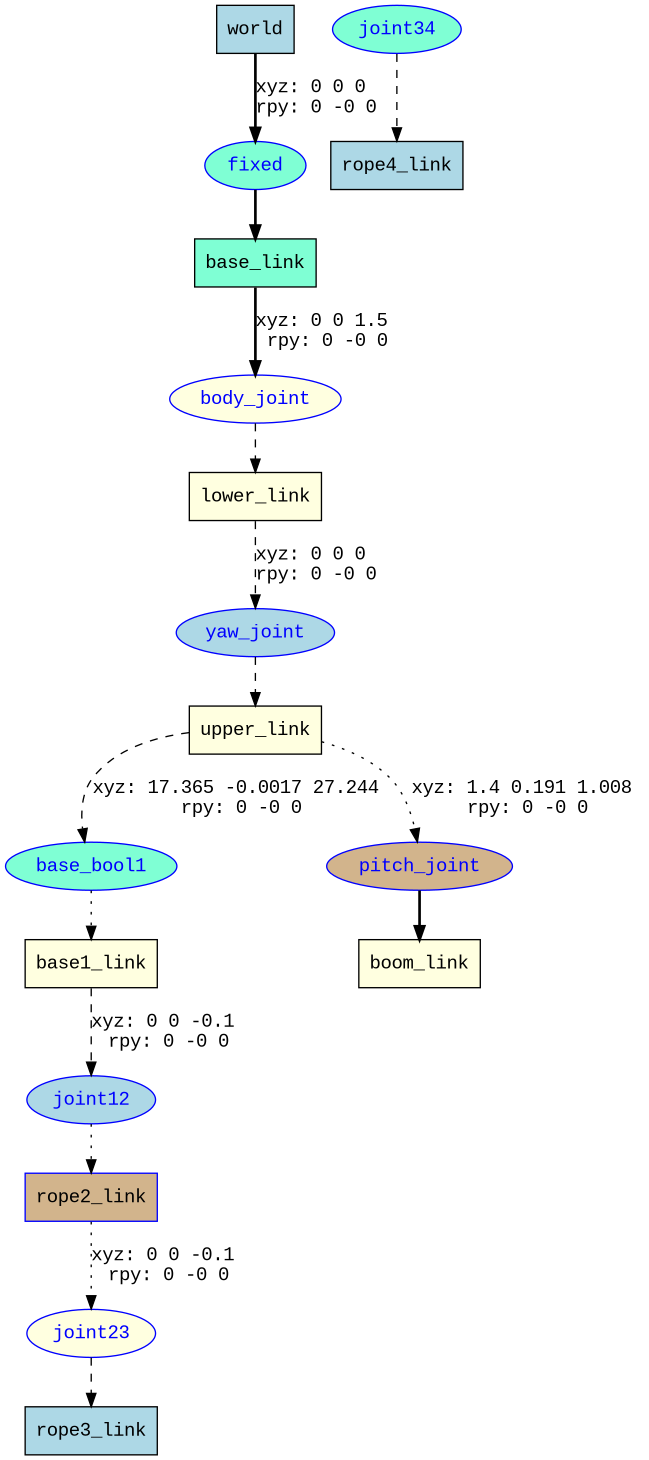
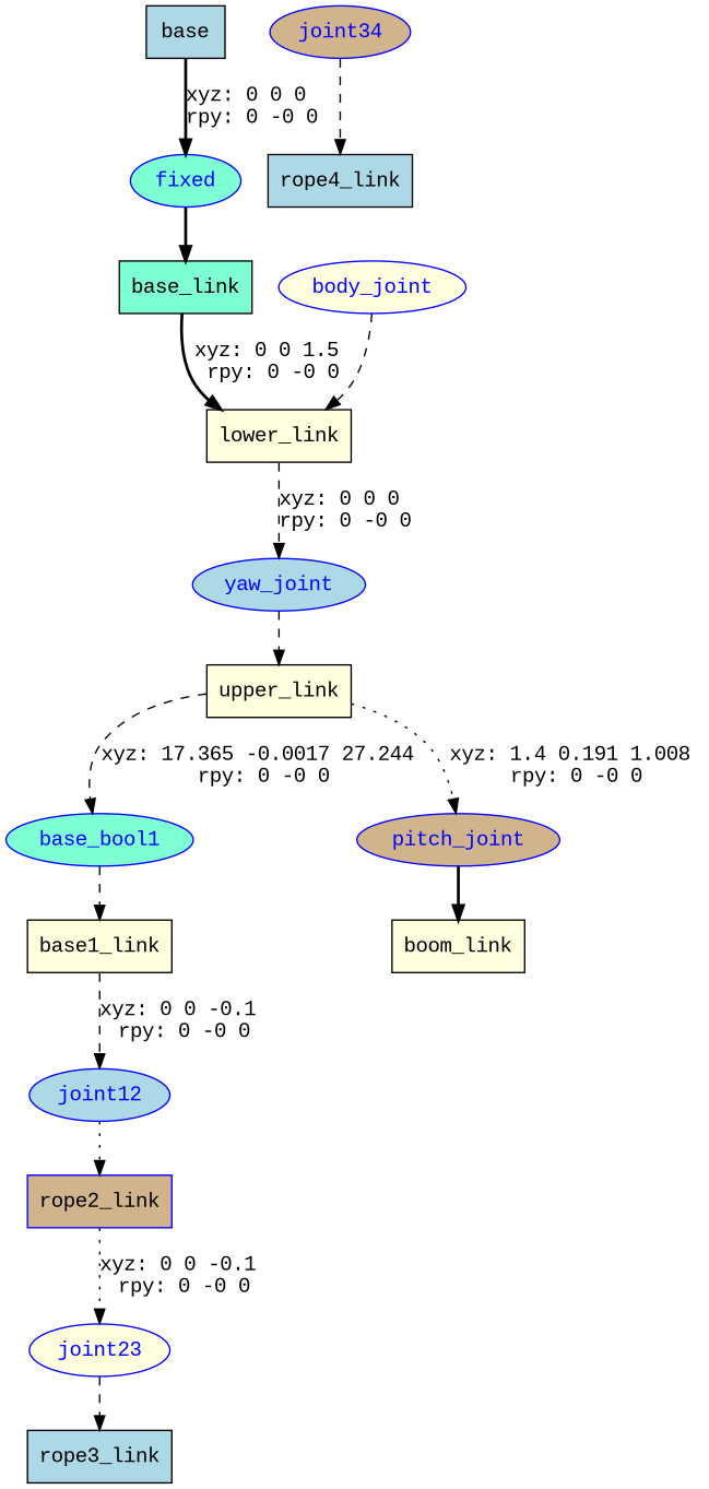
  digraph {
    fontname="Liberation Mono"
    node [fillcolor=lightyellow fontname="Liberation Mono" shape=box style=filled color=blue]
    edge [fontname="Liberation Mono" style=dashed]
-   n1 [fillcolor=lightblue label=world color=""]
+   n1 [fillcolor=lightblue label=base color=""]
    fixed [fillcolor=aquamarine fontcolor=blue shape=ellipse]
    n3 [fillcolor=aquamarine label=base_link color=""]
    body_joint [fontcolor=blue shape=ellipse]
    n5 [label=lower_link color=""]
    yaw_joint [fillcolor=lightblue fontcolor=blue shape=ellipse]
    n7 [label=upper_link color=""]
    n8 [fillcolor=aquamarine fontcolor=blue label=base_bool1 shape=ellipse]
    pitch_joint [fillcolor=tan fontcolor=blue shape=ellipse]
    n10 [label=base1_link color=""]
    n11 [label=boom_link color=""]
    joint12 [fillcolor=lightblue fontcolor=blue shape=ellipse]
    n13 [fillcolor=tan label=rope2_link]
    joint23 [fontcolor=blue shape=ellipse]
    n15 [fillcolor=lightblue label=rope3_link color=""]
-   joint34 [fillcolor=aquamarine fontcolor=blue shape=ellipse]
+   joint34 [fillcolor=tan fontcolor=blue shape=ellipse]
    n17 [fillcolor=lightblue label=rope4_link color=""]
    n1 -> fixed [label="xyz: 0 0 0 \nrpy: 0 -0 0" style=bold]
    fixed -> n3 [style=bold]
-   n3 -> body_joint [label="xyz: 0 0 1.5 \nrpy: 0 -0 0" style=bold]
+   n3 -> n5 [label="xyz: 0 0 1.5 \nrpy: 0 -0 0" style=bold]
    body_joint -> n5
    n5 -> yaw_joint [label="xyz: 0 0 0 \nrpy: 0 -0 0"]
    yaw_joint -> n7
    n7 -> n8 [label="xyz: 17.365 -0.0017 27.244 \nrpy: 0 -0 0"]
    n7 -> pitch_joint [label="xyz: 1.4 0.191 1.008 \nrpy: 0 -0 0" style=dotted]
-   n8 -> n10 [style=dotted]
+   n8 -> n10
    pitch_joint -> n11 [style=bold]
    n10 -> joint12 [label="xyz: 0 0 -0.1 \nrpy: 0 -0 0"]
    joint12 -> n13 [style=dotted]
    n13 -> joint23 [label="xyz: 0 0 -0.1 \nrpy: 0 -0 0" style=dotted]
    joint23 -> n15
    joint34 -> n17
  }
